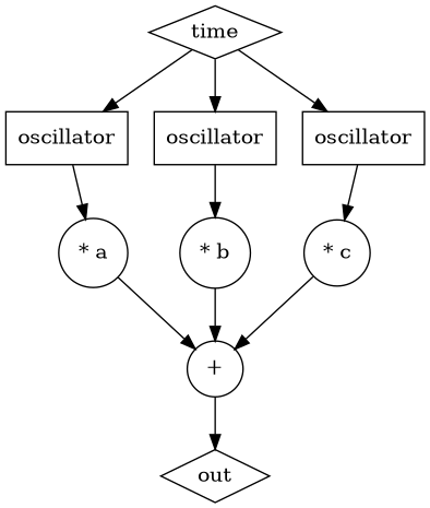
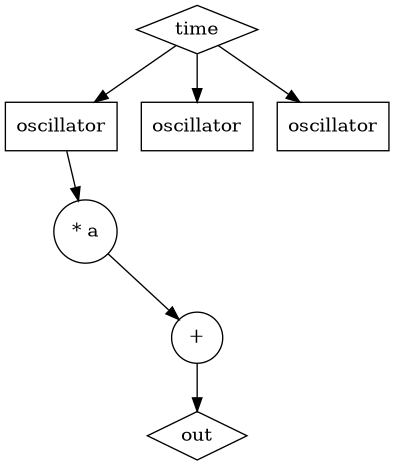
  digraph {
    fontname="Bitstream Vera Sans"
    fontsize=8
    rankdir=TB
    node [shape=circle]
    n1 [label=oscillator shape=rectangle]
    n2 [label="* a"]
    n3 [label=oscillator shape=rectangle]
-   n4 [label="* b"]
    n5 [label=oscillator shape=rectangle]
-   n6 [label="* c"]
    time [shape=diamond]
    n8 [label="+"]
    out [shape=diamond]
    n1 -> n2
    n2 -> n8
-   n3 -> n4
-   n4 -> n8
-   n5 -> n6
-   n6 -> n8
    time -> n1
    time -> n3
    time -> n5
    n8 -> out
  }
